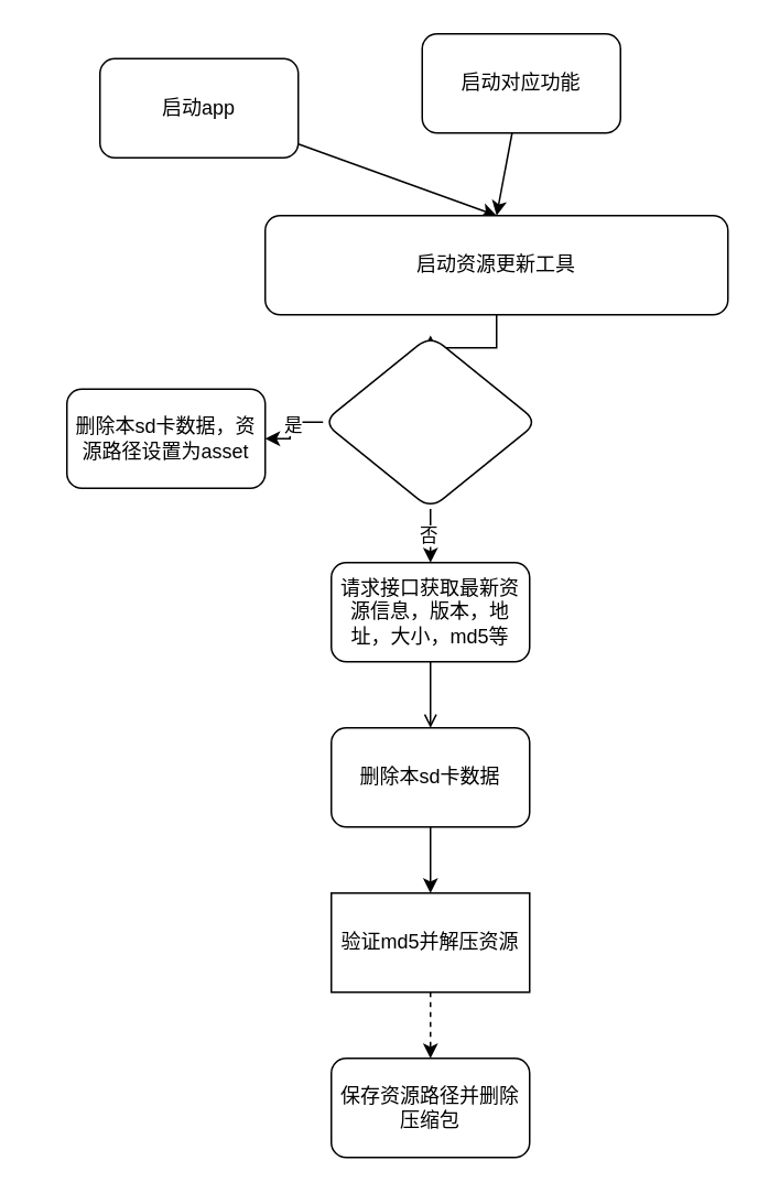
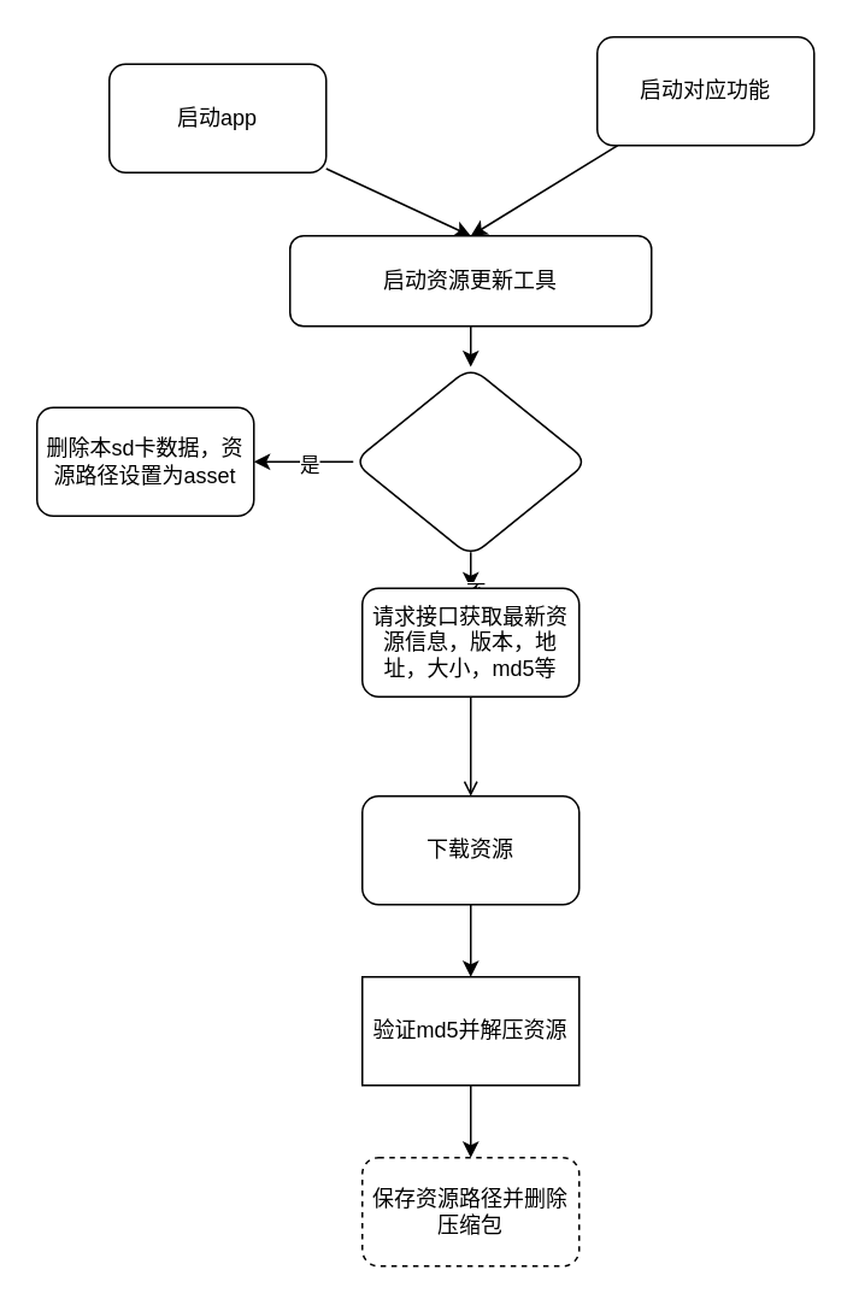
  <mxCell id="0" />
  <mxCell id="1" parent="0" />
  <mxCell id="2" value="" style="rounded=0;orthogonalLoop=1;jettySize=auto;html=1;entryX=0.5;entryY=0;entryDx=0;entryDy=0;" edge="1" parent="1" source="3" target="5"><mxGeometry relative="1" as="geometry"><mxPoint x="215" y="40" as="targetPoint" /></mxGeometry></mxCell>
  <mxCell id="3" value="启动app" style="rounded=1;whiteSpace=wrap;html=1;" vertex="1" parent="1"><mxGeometry x="60" y="35" width="120" height="60" as="geometry" /></mxCell>
  <mxCell id="4" value="" style="edgeStyle=orthogonalEdgeStyle;rounded=0;orthogonalLoop=1;jettySize=auto;html=1;" edge="1" parent="1" source="5" target="10"><mxGeometry relative="1" as="geometry" /></mxCell>
- <mxCell id="5" value="启动资源更新工具" style="rounded=1;whiteSpace=wrap;html=1;" vertex="1" parent="1"><mxGeometry x="160" y="130" width="280" height="60" as="geometry" /></mxCell>
+ <mxCell id="5" value="启动资源更新工具" style="rounded=1;whiteSpace=wrap;html=1;" vertex="1" parent="1"><mxGeometry x="160" y="130" width="200" height="50" as="geometry" /></mxCell>
  <mxCell id="6" value="" style="edgeStyle=orthogonalEdgeStyle;rounded=0;orthogonalLoop=1;jettySize=auto;html=1;" edge="1" parent="1" source="10" target="11"><mxGeometry relative="1" as="geometry" /></mxCell>
  <mxCell id="7" value="是" style="edgeLabel;html=1;align=center;verticalAlign=middle;resizable=0;points=[];" vertex="1" connectable="0" parent="6"><mxGeometry x="-0.082" y="1" relative="1" as="geometry"><mxPoint as="offset" /></mxGeometry></mxCell>
  <mxCell id="8" value="" style="edgeStyle=orthogonalEdgeStyle;rounded=0;orthogonalLoop=1;jettySize=auto;html=1;" edge="1" parent="1" source="10" target="13"><mxGeometry relative="1" as="geometry" /></mxCell>
  <mxCell id="9" value="否" style="edgeLabel;html=1;align=center;verticalAlign=middle;resizable=0;points=[];" vertex="1" connectable="0" parent="8"><mxGeometry x="-0.346" y="-2" relative="1" as="geometry"><mxPoint as="offset" /></mxGeometry></mxCell>
  <mxCell id="10" value="" style="rhombus;whiteSpace=wrap;html=1;rounded=1;" vertex="1" parent="1"><mxGeometry x="195" y="202.5" width="130" height="105" as="geometry" /></mxCell>
- <mxCell id="11" value="删除本sd卡数据，资源路径设置为asset" style="rounded=1;whiteSpace=wrap;html=1;" vertex="1" parent="1"><mxGeometry x="40" y="235" width="120" height="60" as="geometry" /></mxCell>
+ <mxCell id="11" value="删除本sd卡数据，资源路径设置为asset" style="rounded=1;whiteSpace=wrap;html=1;" vertex="1" parent="1"><mxGeometry x="20" y="225" width="120" height="60" as="geometry" /></mxCell>
  <mxCell id="12" value="" style="edgeStyle=orthogonalEdgeStyle;rounded=0;orthogonalLoop=1;jettySize=auto;html=1;endArrow=open;" edge="1" parent="1" source="13" target="15"><mxGeometry relative="1" as="geometry" /></mxCell>
- <mxCell id="13" value="请求接口获取最新资源信息，版本，地址，大小，md5等" style="whiteSpace=wrap;html=1;rounded=1;" vertex="1" parent="1"><mxGeometry x="200" y="340" width="120" height="60" as="geometry" /></mxCell>
+ <mxCell id="13" value="请求接口获取最新资源信息，版本，地址，大小，md5等" style="whiteSpace=wrap;html=1;rounded=1;" vertex="1" parent="1"><mxGeometry x="200" y="325" width="120" height="60" as="geometry" /></mxCell>
  <mxCell id="14" value="" style="edgeStyle=orthogonalEdgeStyle;rounded=0;orthogonalLoop=1;jettySize=auto;html=1;" edge="1" parent="1" source="15" target="17"><mxGeometry relative="1" as="geometry" /></mxCell>
- <mxCell id="15" value="删除本sd卡数据" style="whiteSpace=wrap;html=1;rounded=1;" vertex="1" parent="1"><mxGeometry x="200" y="440" width="120" height="60" as="geometry" /></mxCell>
- <mxCell id="16" value="" style="edgeStyle=orthogonalEdgeStyle;rounded=0;orthogonalLoop=1;jettySize=auto;html=1;dashed=1;" edge="1" parent="1" source="17" target="18"><mxGeometry relative="1" as="geometry" /></mxCell>
+ <mxCell id="15" value="下载资源" style="whiteSpace=wrap;html=1;rounded=1;" vertex="1" parent="1"><mxGeometry x="200" y="440" width="120" height="60" as="geometry" /></mxCell>
+ <mxCell id="16" value="" style="edgeStyle=orthogonalEdgeStyle;rounded=0;orthogonalLoop=1;jettySize=auto;html=1;" edge="1" parent="1" source="17" target="18"><mxGeometry relative="1" as="geometry" /></mxCell>
  <mxCell id="17" value="验证md5并解压资源" style="whiteSpace=wrap;html=1;rounded=0;" vertex="1" parent="1"><mxGeometry x="200" y="540" width="120" height="60" as="geometry" /></mxCell>
- <mxCell id="18" value="保存资源路径并删除压缩包" style="whiteSpace=wrap;html=1;rounded=1;" vertex="1" parent="1"><mxGeometry x="200" y="640" width="120" height="60" as="geometry" /></mxCell>
+ <mxCell id="18" value="保存资源路径并删除压缩包" style="whiteSpace=wrap;html=1;rounded=1;dashed=1;" vertex="1" parent="1"><mxGeometry x="200" y="640" width="120" height="60" as="geometry" /></mxCell>
  <mxCell id="19" value="" style="rounded=0;orthogonalLoop=1;jettySize=auto;html=1;entryX=0.5;entryY=0;entryDx=0;entryDy=0;" edge="1" parent="1" source="20" target="5"><mxGeometry relative="1" as="geometry"><mxPoint x="299" y="40" as="targetPoint" /></mxGeometry></mxCell>
- <mxCell id="20" value="启动对应功能" style="rounded=1;whiteSpace=wrap;html=1;" vertex="1" parent="1"><mxGeometry x="255" y="20" width="120" height="60" as="geometry" /></mxCell>
+ <mxCell id="20" value="启动对应功能" style="rounded=1;whiteSpace=wrap;html=1;" vertex="1" parent="1"><mxGeometry x="330" y="20" width="120" height="60" as="geometry" /></mxCell>
